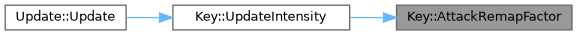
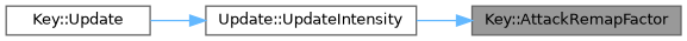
  digraph {
    rankdir=RL
    node [color=grey40 fillcolor=white fontname=Helvetica fontsize=10 shape=box style=filled]
    edge [color=steelblue1 dir=back fontname=Helvetica fontsize=10 labelfontname=Helvetica labelfontsize=10 style=solid]
    n1 [color=gray40 fillcolor=grey60 fontcolor=black height=0.2 label="Key::AttackRemapFactor" width=0.4]
-   n2 [height=0.2 label="Key::UpdateIntensity" width=0.4]
-   n3 [height=0.2 label="Update::Update" width=0.4]
+   n2 [height=0.2 label="Update::UpdateIntensity" width=0.4]
+   n3 [height=0.2 label="Key::Update" width=0.4]
    n1 -> n2
    n2 -> n3
  }
